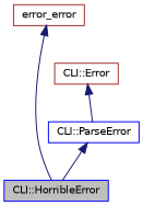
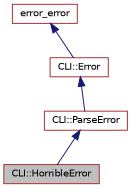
  digraph {
    node [color=blue fillcolor=white fontname=Helvetica fontsize=10 shape=record style=filled]
    edge [color=midnightblue dir=back fontname=Helvetica fontsize=10 labelfontname=Helvetica labelfontsize=10 style=solid]
-   n1 [fillcolor=grey75 fontcolor=black height=0.2 label="CLI::HorribleError" width=0.4]
-   n2 [height=0.2 label="CLI::ParseError" width=0.4]
+   n1 [color=brown fillcolor=grey75 fontcolor=black height=0.2 label="CLI::HorribleError" width=0.4]
+   n2 [color=brown height=0.2 label="CLI::ParseError" width=0.4]
    n3 [color=brown height=0.2 label="CLI::Error" width=0.4]
    n4 [color=brown height=0.2 label=error_error width=0.4]
    n2 -> n1
    n3 -> n2
-   n4 -> n1
+   n4 -> n3
  }
